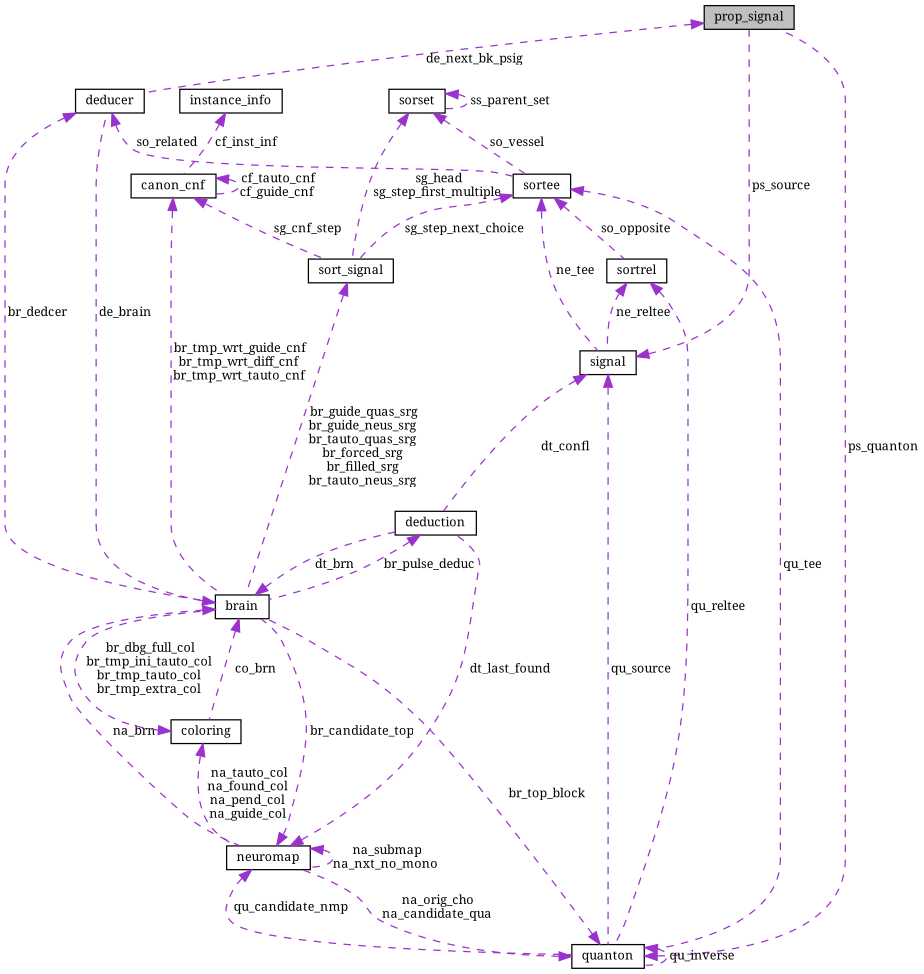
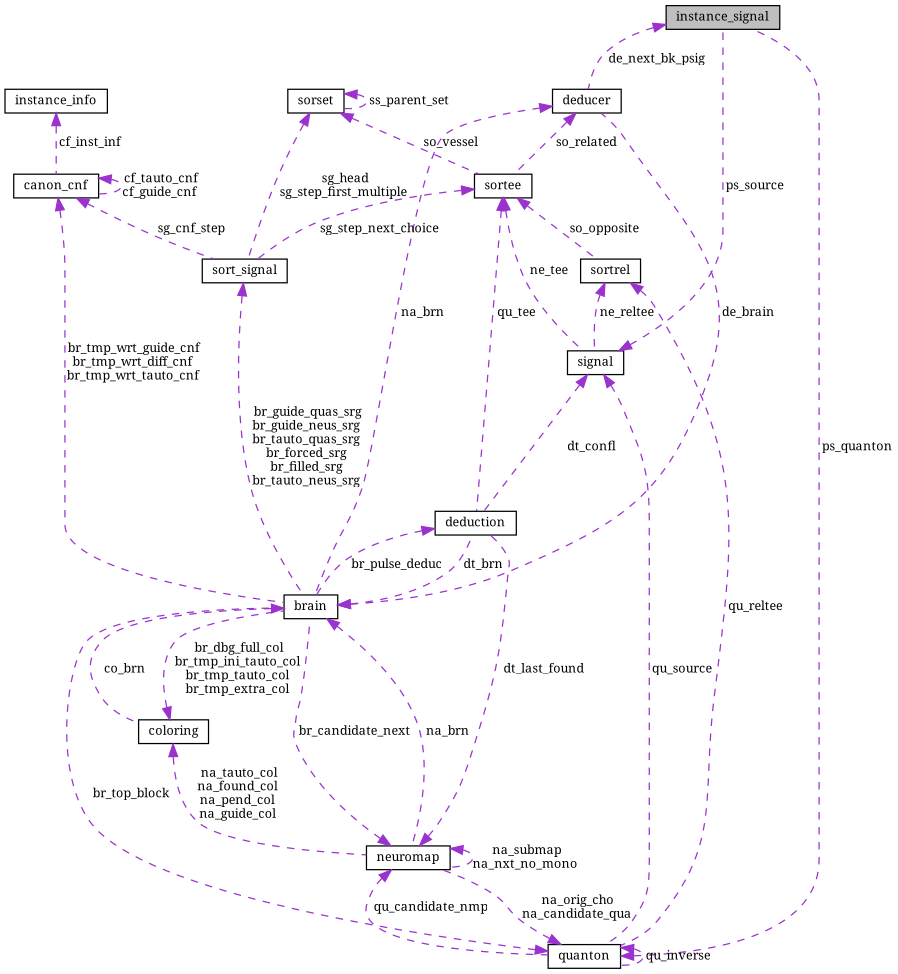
  digraph {
    fontname="Noto Serif"
    node [color=black fillcolor=white fontname="Noto Serif" fontsize=10 shape=record style=filled]
    edge [color=darkorchid3 dir=back fontname="Noto Serif" fontsize=10 labelfontname=Helvetica labelfontsize=10 style=dashed]
-   n1 [fillcolor=grey75 fontcolor=black height=0.2 label=prop_signal width=0.4]
+   n1 [fillcolor=grey75 fontcolor=black height=0.2 label=instance_signal width=0.4]
    n2 [height=0.2 label=deducer width=0.4]
    n3 [height=0.2 label=sortee width=0.4]
    n4 [height=0.2 label=brain width=0.4]
    n5 [height=0.2 label=signal width=0.4]
    n6 [height=0.2 label=quanton width=0.4]
    n7 [height=0.2 label=deduction width=0.4]
    n8 [height=0.2 label=neuromap width=0.4]
    n9 [height=0.2 label=sortrel width=0.4]
    n10 [height=0.2 label=sort_signal width=0.4]
    n11 [height=0.2 label=sorset width=0.4]
    n12 [height=0.2 label=coloring width=0.4]
    n13 [height=0.2 label=canon_cnf width=0.4]
    n14 [height=0.2 label=instance_info width=0.4]
    n1 -> n2 [label=" de_next_bk_psig"]
    n2 -> n3 [label=" so_related"]
-   n2 -> n4 [label=" br_dedcer"]
+   n2 -> n4 [label=" na_brn"]
    n3 -> n5 [label=" ne_tee"]
-   n3 -> n6 [label=" qu_tee"]
+   n3 -> n7 [label=" qu_tee"]
    n3 -> n9 [label=" so_opposite"]
    n3 -> n10 [label=" sg_step_next_choice"]
    n4 -> n2 [label=" de_brain"]
    n4 -> n7 [label=" dt_brn"]
    n4 -> n8 [label=" na_brn"]
    n4 -> n12 [label=" co_brn"]
    n5 -> n1 [label=" ps_source"]
    n5 -> n6 [label=" qu_source"]
    n5 -> n7 [label=" dt_confl"]
    n6 -> n1 [label=" ps_quanton"]
    n6 -> n4 [label=" br_top_block"]
    n6 -> n6 [label=" qu_inverse"]
    n6 -> n8 [label=" na_orig_cho\nna_candidate_qua"]
    n7 -> n4 [label=" br_pulse_deduc"]
-   n8 -> n4 [label=" br_candidate_top"]
+   n8 -> n4 [label=" br_candidate_next"]
    n8 -> n6 [label=" qu_candidate_nmp"]
    n8 -> n7 [label=" dt_last_found"]
    n8 -> n8 [label=" na_submap\nna_nxt_no_mono"]
    n9 -> n5 [label=" ne_reltee"]
    n9 -> n6 [label=" qu_reltee"]
    n10 -> n4 [label=" br_guide_quas_srg\nbr_guide_neus_srg\nbr_tauto_quas_srg\nbr_forced_srg\nbr_filled_srg\nbr_tauto_neus_srg"]
    n11 -> n3 [label=" so_vessel"]
    n11 -> n10 [label=" sg_head\nsg_step_first_multiple"]
    n11 -> n11 [label=" ss_parent_set"]
    n12 -> n4 [label=" br_dbg_full_col\nbr_tmp_ini_tauto_col\nbr_tmp_tauto_col\nbr_tmp_extra_col"]
    n12 -> n8 [label=" na_tauto_col\nna_found_col\nna_pend_col\nna_guide_col"]
    n13 -> n4 [label=" br_tmp_wrt_guide_cnf\nbr_tmp_wrt_diff_cnf\nbr_tmp_wrt_tauto_cnf"]
    n13 -> n10 [label=" sg_cnf_step"]
    n13 -> n13 [label=" cf_tauto_cnf\ncf_guide_cnf"]
    n14 -> n13 [label=" cf_inst_inf"]
  }
